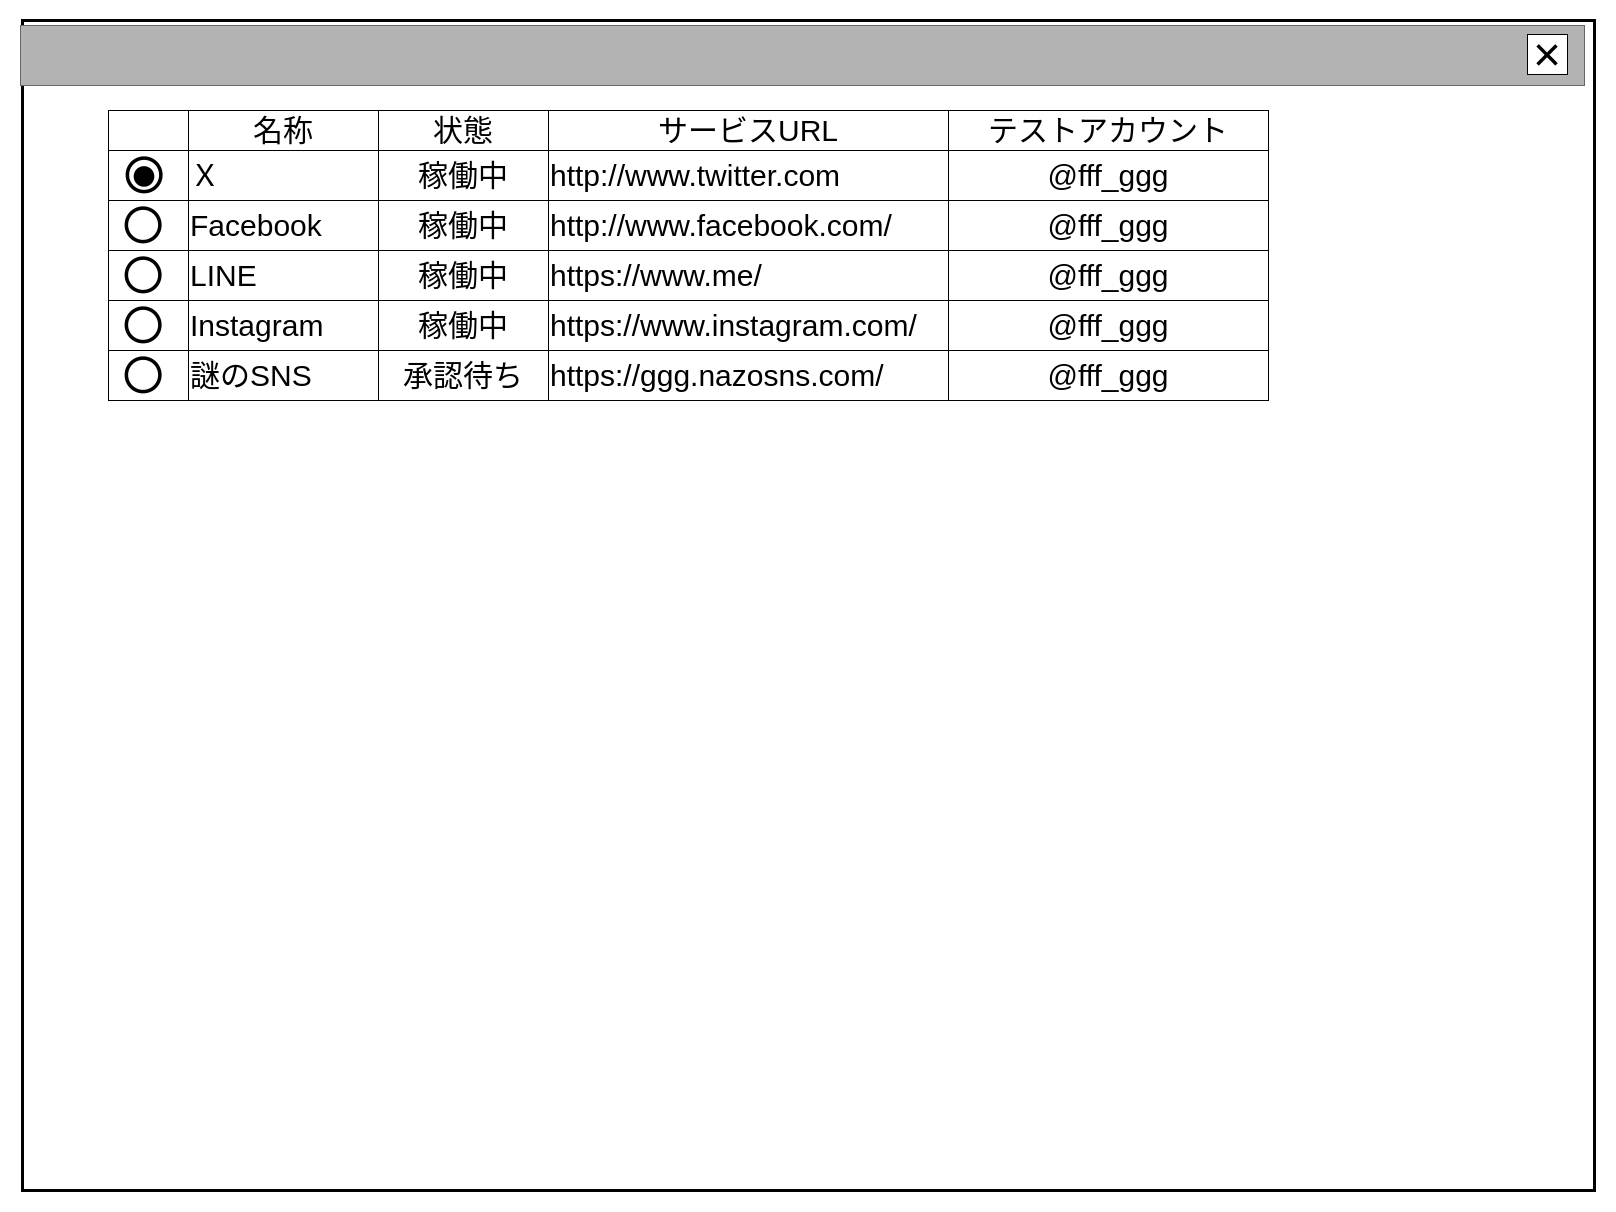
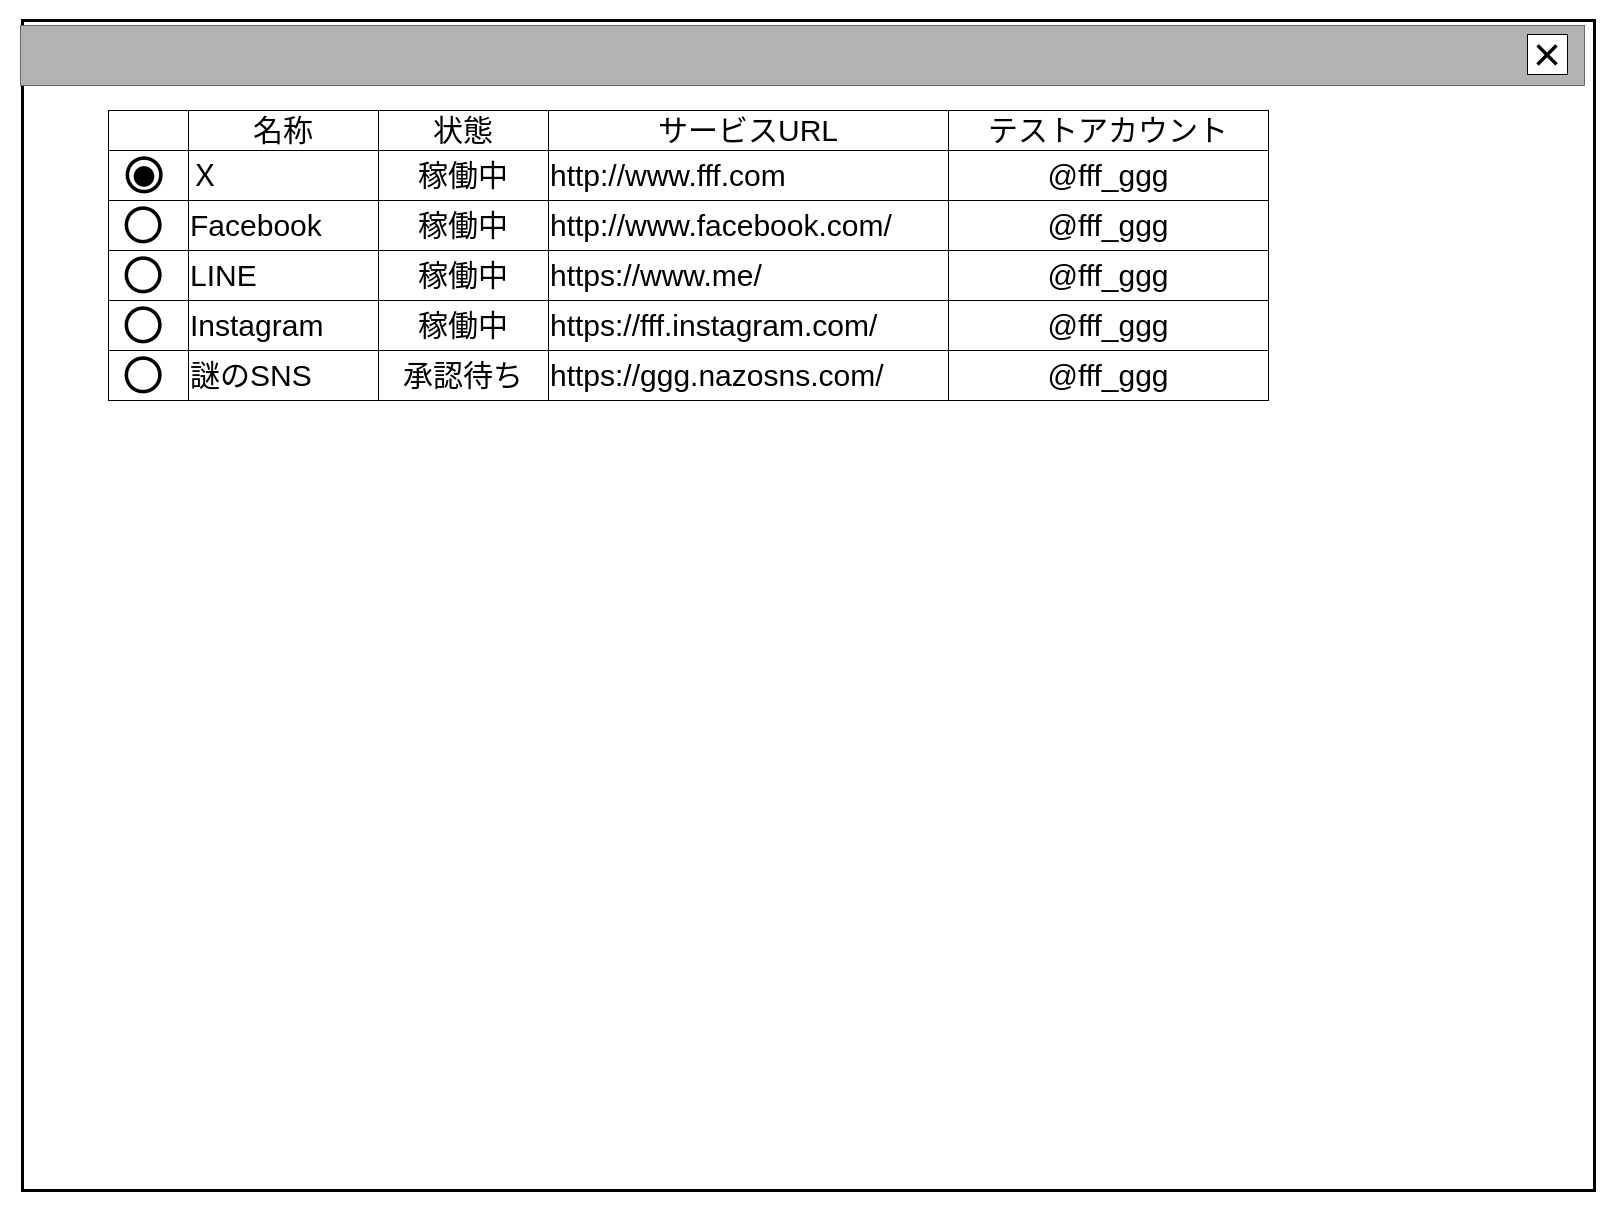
  <mxCell id="0" />
  <mxCell id="1" value="背景" style="locked=1;" parent="0" />
  <mxCell id="2" value="" style="rounded=0;whiteSpace=wrap;html=1;" parent="1" vertex="1"><mxGeometry x="851" y="687" width="120" height="60" as="geometry" /></mxCell>
  <mxCell id="3" value="ウインドウ" style="locked=1;" parent="0" />
  <mxCell id="4" value="" style="rounded=0;whiteSpace=wrap;html=1;strokeWidth=3;" parent="3" vertex="1"><mxGeometry x="22" y="20" width="1572" height="1170" as="geometry" /></mxCell>
  <mxCell id="5" value="" style="rounded=0;whiteSpace=wrap;html=1;fillColor=#B3B3B3;fontColor=#333333;strokeColor=#666666;" parent="3" vertex="1"><mxGeometry x="20" y="25" width="1564" height="60" as="geometry" /></mxCell>
  <mxCell id="6" value="&lt;font style=&quot;font-size: 48px;&quot;&gt;×&lt;/font&gt;" style="rounded=0;whiteSpace=wrap;html=1;" parent="3" vertex="1"><mxGeometry x="1527" y="34" width="40" height="40" as="geometry" /></mxCell>
  <mxCell id="7" value="名称未設定レイヤ" style="" parent="0" />
  <mxCell id="8" value="" style="childLayout=tableLayout;recursiveResize=0;shadow=0;fillColor=none;" parent="7" vertex="1"><mxGeometry x="108" y="110" width="1160" height="290" as="geometry" /></mxCell>
  <mxCell id="9" value="" style="shape=tableRow;horizontal=0;startSize=0;swimlaneHead=0;swimlaneBody=0;top=0;left=0;bottom=0;right=0;dropTarget=0;collapsible=0;recursiveResize=0;expand=0;fontStyle=0;fillColor=none;strokeColor=inherit;" parent="8" vertex="1"><mxGeometry width="1160" height="40" as="geometry" /></mxCell>
  <mxCell id="10" value="" style="connectable=0;recursiveResize=0;strokeColor=inherit;fillColor=none;align=center;whiteSpace=wrap;html=1;" parent="9" vertex="1"><mxGeometry width="80" height="40" as="geometry"><mxRectangle width="80" height="40" as="alternateBounds" /></mxGeometry></mxCell>
  <mxCell id="11" value="&lt;font style=&quot;font-size: 30px;&quot;&gt;名称&lt;/font&gt;" style="connectable=0;recursiveResize=0;strokeColor=inherit;fillColor=none;align=center;whiteSpace=wrap;html=1;" parent="9" vertex="1"><mxGeometry x="80" width="190" height="40" as="geometry"><mxRectangle width="190" height="40" as="alternateBounds" /></mxGeometry></mxCell>
  <mxCell id="12" value="&lt;font style=&quot;font-size: 30px;&quot;&gt;状態&lt;/font&gt;" style="connectable=0;recursiveResize=0;strokeColor=inherit;fillColor=none;align=center;whiteSpace=wrap;html=1;" parent="9" vertex="1"><mxGeometry x="270" width="170" height="40" as="geometry"><mxRectangle width="170" height="40" as="alternateBounds" /></mxGeometry></mxCell>
  <mxCell id="13" value="&lt;font style=&quot;font-size: 30px;&quot;&gt;サービスURL&lt;/font&gt;" style="connectable=0;recursiveResize=0;strokeColor=inherit;fillColor=none;align=center;whiteSpace=wrap;html=1;" parent="9" vertex="1"><mxGeometry x="440" width="400" height="40" as="geometry"><mxRectangle width="400" height="40" as="alternateBounds" /></mxGeometry></mxCell>
  <mxCell id="14" value="&lt;font style=&quot;font-size: 30px;&quot;&gt;テストアカウント&lt;/font&gt;" style="connectable=0;recursiveResize=0;strokeColor=inherit;fillColor=none;align=center;whiteSpace=wrap;html=1;" parent="9" vertex="1"><mxGeometry x="840" width="320" height="40" as="geometry"><mxRectangle width="320" height="40" as="alternateBounds" /></mxGeometry></mxCell>
  <mxCell id="15" style="shape=tableRow;horizontal=0;startSize=0;swimlaneHead=0;swimlaneBody=0;top=0;left=0;bottom=0;right=0;dropTarget=0;collapsible=0;recursiveResize=0;expand=0;fontStyle=0;fillColor=none;strokeColor=inherit;" parent="8" vertex="1"><mxGeometry y="40" width="1160" height="50" as="geometry" /></mxCell>
  <mxCell id="16" value="" style="connectable=0;recursiveResize=0;strokeColor=inherit;fillColor=none;align=center;whiteSpace=wrap;html=1;" parent="15" vertex="1"><mxGeometry width="80" height="50" as="geometry"><mxRectangle width="80" height="50" as="alternateBounds" /></mxGeometry></mxCell>
  <mxCell id="17" value="&lt;font style=&quot;font-size: 30px;&quot;&gt;Ｘ&lt;/font&gt;" style="connectable=0;recursiveResize=0;strokeColor=inherit;fillColor=none;align=left;whiteSpace=wrap;html=1;" parent="15" vertex="1"><mxGeometry x="80" width="190" height="50" as="geometry"><mxRectangle width="190" height="50" as="alternateBounds" /></mxGeometry></mxCell>
  <mxCell id="18" value="&lt;font style=&quot;font-size: 30px;&quot;&gt;稼働中&lt;/font&gt;" style="connectable=0;recursiveResize=0;strokeColor=inherit;fillColor=none;align=center;whiteSpace=wrap;html=1;" parent="15" vertex="1"><mxGeometry x="270" width="170" height="50" as="geometry"><mxRectangle width="170" height="50" as="alternateBounds" /></mxGeometry></mxCell>
- <mxCell id="19" value="&lt;font style=&quot;font-size: 30px;&quot;&gt;http://www.twitter.com&lt;/font&gt;" style="connectable=0;recursiveResize=0;strokeColor=inherit;fillColor=none;align=left;whiteSpace=wrap;html=1;" parent="15" vertex="1"><mxGeometry x="440" width="400" height="50" as="geometry"><mxRectangle width="400" height="50" as="alternateBounds" /></mxGeometry></mxCell>
+ <mxCell id="19" value="&lt;font style=&quot;font-size: 30px;&quot;&gt;http://www.fff.com&lt;/font&gt;" style="connectable=0;recursiveResize=0;strokeColor=inherit;fillColor=none;align=left;whiteSpace=wrap;html=1;" parent="15" vertex="1"><mxGeometry x="440" width="400" height="50" as="geometry"><mxRectangle width="400" height="50" as="alternateBounds" /></mxGeometry></mxCell>
  <mxCell id="20" value="&lt;font style=&quot;font-size: 30px;&quot;&gt;@fff_ggg&lt;/font&gt;" style="connectable=0;recursiveResize=0;strokeColor=inherit;fillColor=none;align=center;whiteSpace=wrap;html=1;" parent="15" vertex="1"><mxGeometry x="840" width="320" height="50" as="geometry"><mxRectangle width="320" height="50" as="alternateBounds" /></mxGeometry></mxCell>
  <mxCell id="21" style="shape=tableRow;horizontal=0;startSize=0;swimlaneHead=0;swimlaneBody=0;top=0;left=0;bottom=0;right=0;dropTarget=0;collapsible=0;recursiveResize=0;expand=0;fontStyle=0;fillColor=none;strokeColor=inherit;" parent="8" vertex="1"><mxGeometry y="90" width="1160" height="50" as="geometry" /></mxCell>
  <mxCell id="22" value="" style="connectable=0;recursiveResize=0;strokeColor=inherit;fillColor=none;align=center;whiteSpace=wrap;html=1;" parent="21" vertex="1"><mxGeometry width="80" height="50" as="geometry"><mxRectangle width="80" height="50" as="alternateBounds" /></mxGeometry></mxCell>
  <mxCell id="23" value="&lt;font style=&quot;font-size: 30px;&quot;&gt;Facebook&lt;/font&gt;" style="connectable=0;recursiveResize=0;strokeColor=inherit;fillColor=none;align=left;whiteSpace=wrap;html=1;" parent="21" vertex="1"><mxGeometry x="80" width="190" height="50" as="geometry"><mxRectangle width="190" height="50" as="alternateBounds" /></mxGeometry></mxCell>
  <mxCell id="24" value="&lt;font style=&quot;font-size: 30px;&quot;&gt;稼働中&lt;/font&gt;" style="connectable=0;recursiveResize=0;strokeColor=inherit;fillColor=none;align=center;whiteSpace=wrap;html=1;" parent="21" vertex="1"><mxGeometry x="270" width="170" height="50" as="geometry"><mxRectangle width="170" height="50" as="alternateBounds" /></mxGeometry></mxCell>
  <mxCell id="25" value="&lt;font style=&quot;font-size: 30px;&quot;&gt;http://www.facebook.com/&lt;/font&gt;" style="connectable=0;recursiveResize=0;strokeColor=inherit;fillColor=none;align=left;whiteSpace=wrap;html=1;" parent="21" vertex="1"><mxGeometry x="440" width="400" height="50" as="geometry"><mxRectangle width="400" height="50" as="alternateBounds" /></mxGeometry></mxCell>
  <mxCell id="26" value="&lt;font style=&quot;font-size: 30px;&quot;&gt;@fff_ggg&lt;/font&gt;" style="connectable=0;recursiveResize=0;strokeColor=inherit;fillColor=none;align=center;whiteSpace=wrap;html=1;" parent="21" vertex="1"><mxGeometry x="840" width="320" height="50" as="geometry"><mxRectangle width="320" height="50" as="alternateBounds" /></mxGeometry></mxCell>
  <mxCell id="27" style="shape=tableRow;horizontal=0;startSize=0;swimlaneHead=0;swimlaneBody=0;top=0;left=0;bottom=0;right=0;dropTarget=0;collapsible=0;recursiveResize=0;expand=0;fontStyle=0;fillColor=none;strokeColor=inherit;" parent="8" vertex="1"><mxGeometry y="140" width="1160" height="50" as="geometry" /></mxCell>
  <mxCell id="28" style="connectable=0;recursiveResize=0;strokeColor=inherit;fillColor=none;align=center;whiteSpace=wrap;html=1;" parent="27" vertex="1"><mxGeometry width="80" height="50" as="geometry"><mxRectangle width="80" height="50" as="alternateBounds" /></mxGeometry></mxCell>
  <mxCell id="29" value="&lt;font style=&quot;font-size: 30px;&quot;&gt;LINE&lt;/font&gt;" style="connectable=0;recursiveResize=0;strokeColor=inherit;fillColor=none;align=left;whiteSpace=wrap;html=1;" parent="27" vertex="1"><mxGeometry x="80" width="190" height="50" as="geometry"><mxRectangle width="190" height="50" as="alternateBounds" /></mxGeometry></mxCell>
  <mxCell id="30" value="&lt;font style=&quot;font-size: 30px;&quot;&gt;稼働中&lt;/font&gt;" style="connectable=0;recursiveResize=0;strokeColor=inherit;fillColor=none;align=center;whiteSpace=wrap;html=1;" parent="27" vertex="1"><mxGeometry x="270" width="170" height="50" as="geometry"><mxRectangle width="170" height="50" as="alternateBounds" /></mxGeometry></mxCell>
  <mxCell id="31" value="&lt;div style=&quot;&quot;&gt;&lt;span style=&quot;font-size: 30px; background-color: initial;&quot;&gt;https://www.me/&lt;/span&gt;&lt;/div&gt;" style="connectable=0;recursiveResize=0;strokeColor=inherit;fillColor=none;align=left;whiteSpace=wrap;html=1;" parent="27" vertex="1"><mxGeometry x="440" width="400" height="50" as="geometry"><mxRectangle width="400" height="50" as="alternateBounds" /></mxGeometry></mxCell>
  <mxCell id="32" value="&lt;font style=&quot;font-size: 30px;&quot;&gt;@fff_ggg&lt;/font&gt;" style="connectable=0;recursiveResize=0;strokeColor=inherit;fillColor=none;align=center;whiteSpace=wrap;html=1;" parent="27" vertex="1"><mxGeometry x="840" width="320" height="50" as="geometry"><mxRectangle width="320" height="50" as="alternateBounds" /></mxGeometry></mxCell>
  <mxCell id="33" style="shape=tableRow;horizontal=0;startSize=0;swimlaneHead=0;swimlaneBody=0;top=0;left=0;bottom=0;right=0;dropTarget=0;collapsible=0;recursiveResize=0;expand=0;fontStyle=0;fillColor=none;strokeColor=inherit;" parent="8" vertex="1"><mxGeometry y="190" width="1160" height="50" as="geometry" /></mxCell>
  <mxCell id="34" style="connectable=0;recursiveResize=0;strokeColor=inherit;fillColor=none;align=center;whiteSpace=wrap;html=1;" parent="33" vertex="1"><mxGeometry width="80" height="50" as="geometry"><mxRectangle width="80" height="50" as="alternateBounds" /></mxGeometry></mxCell>
  <mxCell id="35" value="&lt;font style=&quot;font-size: 30px;&quot;&gt;Instagram&lt;/font&gt;" style="connectable=0;recursiveResize=0;strokeColor=inherit;fillColor=none;align=left;whiteSpace=wrap;html=1;" parent="33" vertex="1"><mxGeometry x="80" width="190" height="50" as="geometry"><mxRectangle width="190" height="50" as="alternateBounds" /></mxGeometry></mxCell>
  <mxCell id="36" value="&lt;font style=&quot;font-size: 30px;&quot;&gt;稼働中&lt;/font&gt;" style="connectable=0;recursiveResize=0;strokeColor=inherit;fillColor=none;align=center;whiteSpace=wrap;html=1;" parent="33" vertex="1"><mxGeometry x="270" width="170" height="50" as="geometry"><mxRectangle width="170" height="50" as="alternateBounds" /></mxGeometry></mxCell>
- <mxCell id="37" value="&lt;font style=&quot;font-size: 30px;&quot;&gt;https://www.instagram.com/&lt;/font&gt;" style="connectable=0;recursiveResize=0;strokeColor=inherit;fillColor=none;align=left;whiteSpace=wrap;html=1;" parent="33" vertex="1"><mxGeometry x="440" width="400" height="50" as="geometry"><mxRectangle width="400" height="50" as="alternateBounds" /></mxGeometry></mxCell>
+ <mxCell id="37" value="&lt;font style=&quot;font-size: 30px;&quot;&gt;https://fff.instagram.com/&lt;/font&gt;" style="connectable=0;recursiveResize=0;strokeColor=inherit;fillColor=none;align=left;whiteSpace=wrap;html=1;" parent="33" vertex="1"><mxGeometry x="440" width="400" height="50" as="geometry"><mxRectangle width="400" height="50" as="alternateBounds" /></mxGeometry></mxCell>
  <mxCell id="38" value="&lt;font style=&quot;font-size: 30px;&quot;&gt;@fff_ggg&lt;/font&gt;" style="connectable=0;recursiveResize=0;strokeColor=inherit;fillColor=none;align=center;whiteSpace=wrap;html=1;" parent="33" vertex="1"><mxGeometry x="840" width="320" height="50" as="geometry"><mxRectangle width="320" height="50" as="alternateBounds" /></mxGeometry></mxCell>
  <mxCell id="39" style="shape=tableRow;horizontal=0;startSize=0;swimlaneHead=0;swimlaneBody=0;top=0;left=0;bottom=0;right=0;dropTarget=0;collapsible=0;recursiveResize=0;expand=0;fontStyle=0;fillColor=none;strokeColor=inherit;" parent="8" vertex="1"><mxGeometry y="240" width="1160" height="50" as="geometry" /></mxCell>
  <mxCell id="40" style="connectable=0;recursiveResize=0;strokeColor=inherit;fillColor=none;align=center;whiteSpace=wrap;html=1;" parent="39" vertex="1"><mxGeometry width="80" height="50" as="geometry"><mxRectangle width="80" height="50" as="alternateBounds" /></mxGeometry></mxCell>
  <mxCell id="41" value="&lt;font style=&quot;font-size: 30px;&quot;&gt;謎のSNS&lt;/font&gt;" style="connectable=0;recursiveResize=0;strokeColor=inherit;fillColor=none;align=left;whiteSpace=wrap;html=1;" parent="39" vertex="1"><mxGeometry x="80" width="190" height="50" as="geometry"><mxRectangle width="190" height="50" as="alternateBounds" /></mxGeometry></mxCell>
  <mxCell id="42" value="&lt;font style=&quot;font-size: 30px;&quot;&gt;承認待ち&lt;/font&gt;" style="connectable=0;recursiveResize=0;strokeColor=inherit;fillColor=none;align=center;whiteSpace=wrap;html=1;" parent="39" vertex="1"><mxGeometry x="270" width="170" height="50" as="geometry"><mxRectangle width="170" height="50" as="alternateBounds" /></mxGeometry></mxCell>
  <mxCell id="43" value="&lt;font style=&quot;font-size: 30px;&quot;&gt;https://ggg.nazosns.com/&lt;/font&gt;" style="connectable=0;recursiveResize=0;strokeColor=inherit;fillColor=none;align=left;whiteSpace=wrap;html=1;" parent="39" vertex="1"><mxGeometry x="440" width="400" height="50" as="geometry"><mxRectangle width="400" height="50" as="alternateBounds" /></mxGeometry></mxCell>
  <mxCell id="44" value="&lt;font style=&quot;font-size: 30px;&quot;&gt;@fff_ggg&lt;/font&gt;" style="connectable=0;recursiveResize=0;strokeColor=inherit;fillColor=none;align=center;whiteSpace=wrap;html=1;" parent="39" vertex="1"><mxGeometry x="840" width="320" height="50" as="geometry"><mxRectangle width="320" height="50" as="alternateBounds" /></mxGeometry></mxCell>
  <mxCell id="45" value="&lt;font style=&quot;font-size: 84px;&quot;&gt;○&lt;/font&gt;" style="text;html=1;strokeColor=none;fillColor=none;align=center;verticalAlign=middle;whiteSpace=wrap;rounded=0;fontSize=60;" parent="7" vertex="1"><mxGeometry x="114" y="156" width="60" height="30" as="geometry" /></mxCell>
  <mxCell id="46" value="&lt;font style=&quot;font-size: 48px;&quot;&gt;●&lt;/font&gt;" style="text;html=1;strokeColor=none;fillColor=none;align=center;verticalAlign=middle;whiteSpace=wrap;rounded=0;fontSize=48;" parent="7" vertex="1"><mxGeometry x="114" y="158" width="60" height="30" as="geometry" /></mxCell>
  <mxCell id="47" value="&lt;font style=&quot;font-size: 84px;&quot;&gt;○&lt;/font&gt;" style="text;html=1;strokeColor=none;fillColor=none;align=center;verticalAlign=middle;whiteSpace=wrap;rounded=0;fontSize=60;" parent="7" vertex="1"><mxGeometry x="113" y="206" width="60" height="30" as="geometry" /></mxCell>
  <mxCell id="48" value="&lt;font style=&quot;font-size: 84px;&quot;&gt;○&lt;/font&gt;" style="text;html=1;strokeColor=none;fillColor=none;align=center;verticalAlign=middle;whiteSpace=wrap;rounded=0;fontSize=60;" parent="7" vertex="1"><mxGeometry x="113" y="256" width="60" height="30" as="geometry" /></mxCell>
  <mxCell id="49" value="&lt;font style=&quot;font-size: 84px;&quot;&gt;○&lt;/font&gt;" style="text;html=1;strokeColor=none;fillColor=none;align=center;verticalAlign=middle;whiteSpace=wrap;rounded=0;fontSize=60;" parent="7" vertex="1"><mxGeometry x="113" y="306" width="60" height="30" as="geometry" /></mxCell>
  <mxCell id="50" value="&lt;font style=&quot;font-size: 84px;&quot;&gt;○&lt;/font&gt;" style="text;html=1;strokeColor=none;fillColor=none;align=center;verticalAlign=middle;whiteSpace=wrap;rounded=0;fontSize=60;" parent="7" vertex="1"><mxGeometry x="113" y="356" width="60" height="30" as="geometry" /></mxCell>
